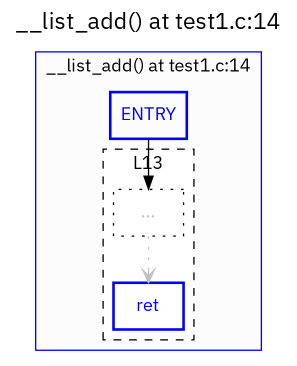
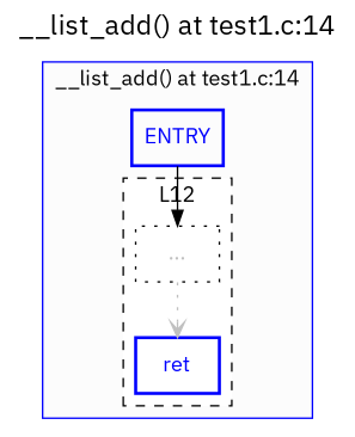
  digraph {
    label=<<FONT POINT-SIZE="18">__list_add() at test1.c:14</FONT>>
    labelloc=t
    fontname="IBM Plex Sans"
    node [color=blue fontcolor=blue shape=box style=bold fontname="IBM Plex Sans"]
    edge [fontname="IBM Plex Sans"]
    n1 [color=black fontcolor=gray label="..." style=dotted]
    n2 [label=ret]
    n3 [label=ENTRY]
    subgraph cluster_1 {
      bgcolor=gray99
      color=blue
      label="__list_add() at test1.c:14"
      n3
      subgraph cluster_2 {
        bgcolor=white
        color=black
-       label=L13
+       label=L12
        style=dashed
        n1
        n2
      }
    }
    n1 -> n2 [arrowhead=open color=gray style=dotted]
    n3 -> n1 [color=black]
  }
